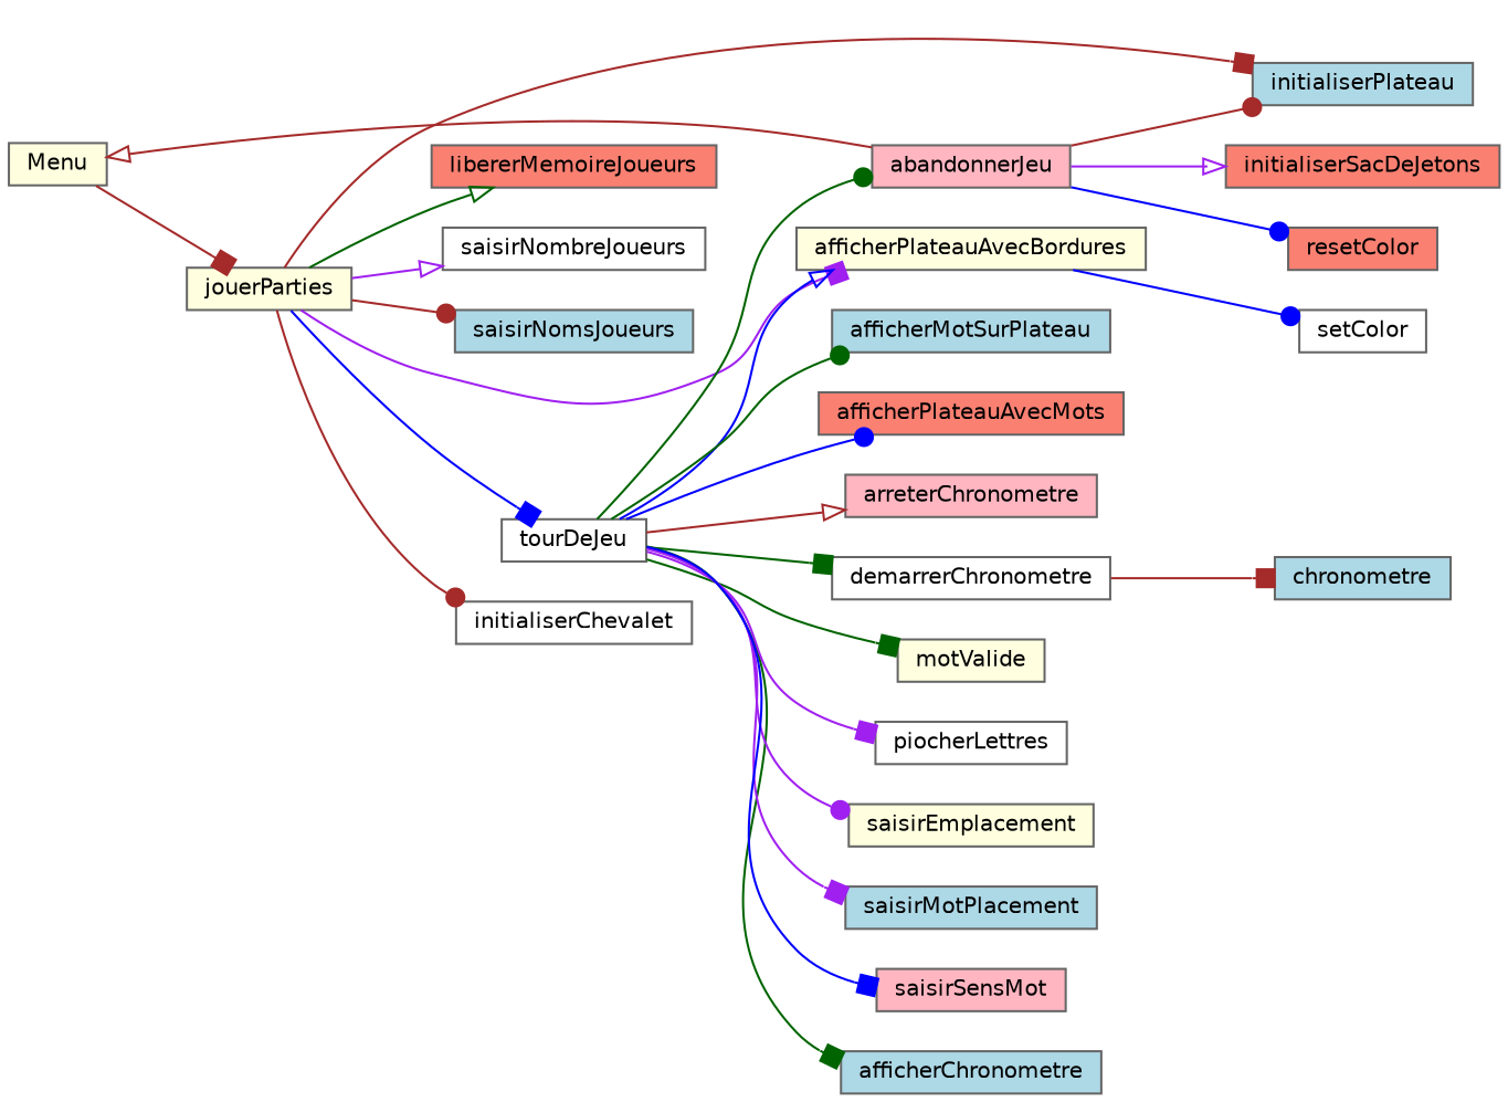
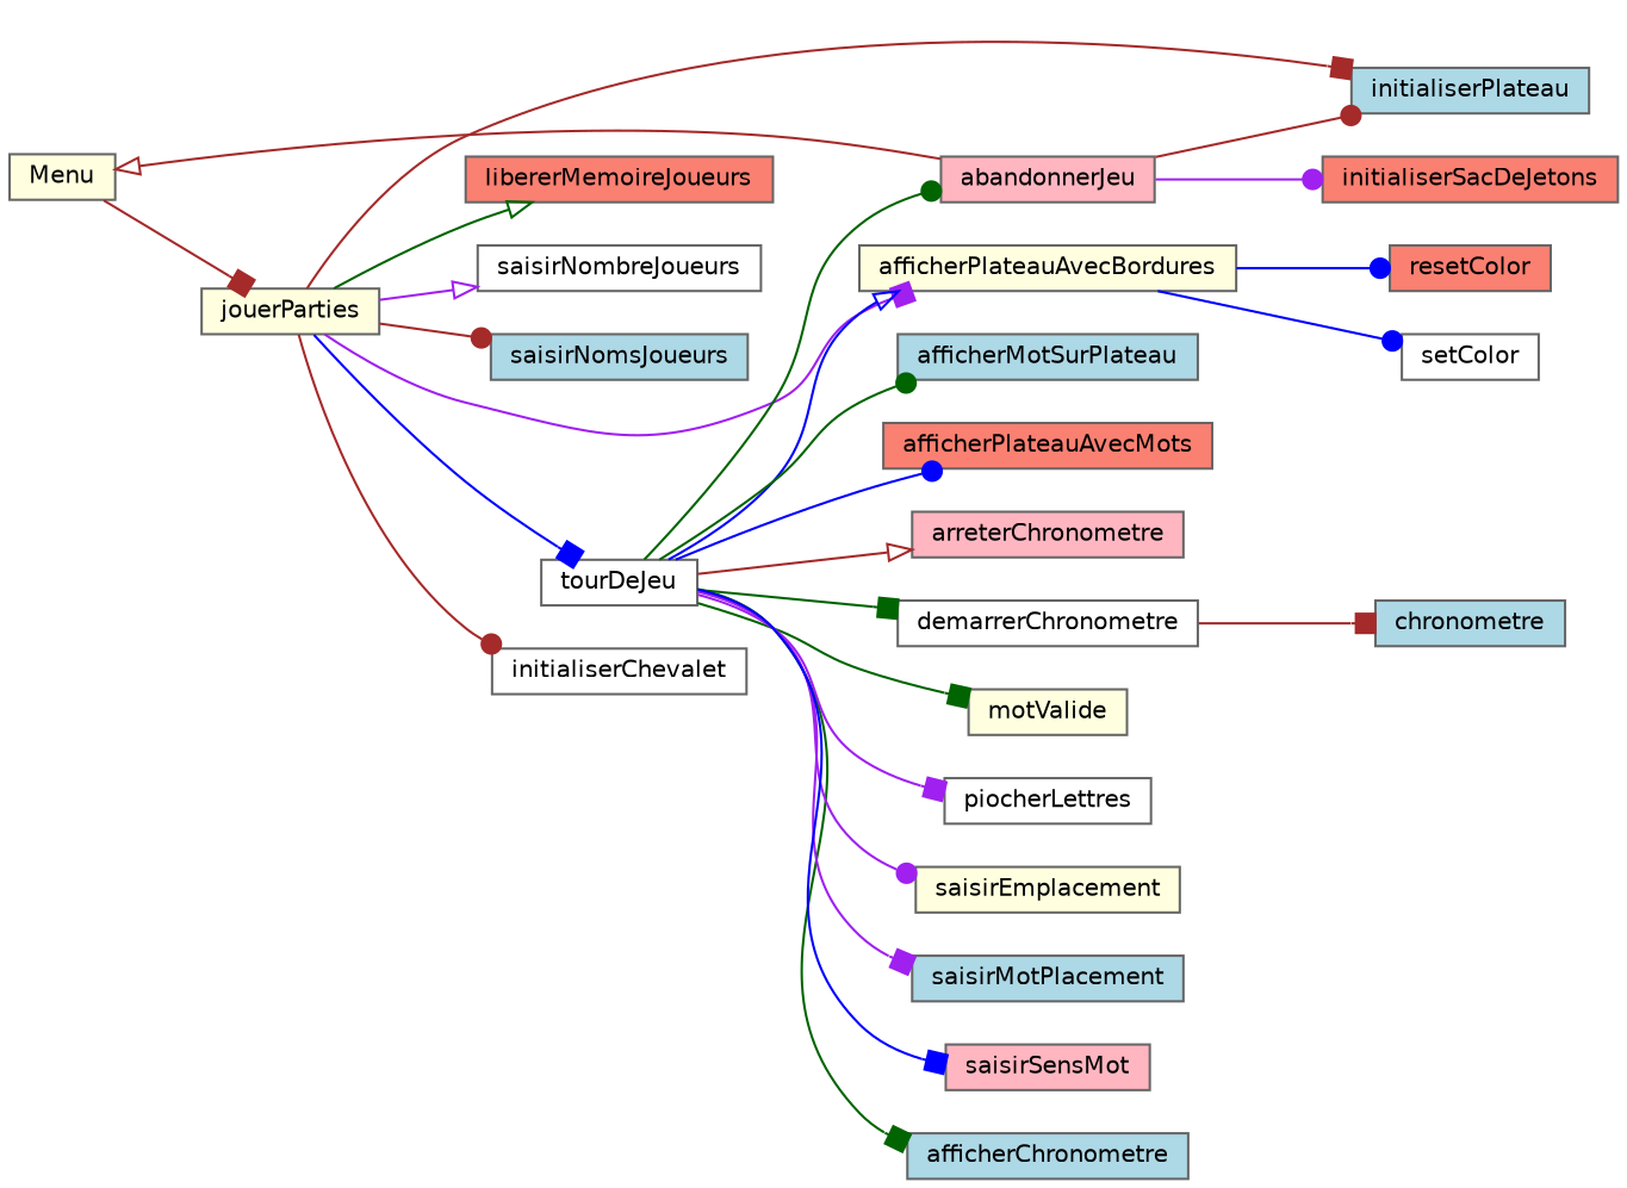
  digraph {
    rankdir=LR
    node [color=grey40 fillcolor=white fontname=Helvetica fontsize=10 shape=box style=filled]
    edge [arrowhead=box color=brown fontname=Helvetica fontsize=10 labelfontname=Helvetica labelfontsize=10 style=solid]
    n1 [color=gray40 fillcolor=lightyellow fontcolor=black height=0.2 label=Menu width=0.4]
    n2 [fillcolor=lightyellow height=0.2 label=jouerParties width=0.4]
    n3 [fillcolor=lightyellow height=0.2 label=afficherPlateauAvecBordures width=0.4]
    n4 [height=0.2 label=initialiserChevalet width=0.4]
    n5 [fillcolor=lightblue height=0.2 label=initialiserPlateau width=0.4]
    n6 [fillcolor=salmon height=0.2 label=libererMemoireJoueurs width=0.4]
    n7 [height=0.2 label=saisirNombreJoueurs width=0.4]
    n8 [fillcolor=lightblue height=0.2 label=saisirNomsJoueurs width=0.4]
    n9 [height=0.2 label=tourDeJeu width=0.4]
    n10 [fillcolor=salmon height=0.2 label=resetColor width=0.4]
    n11 [height=0.2 label=setColor width=0.4]
    n12 [fillcolor=lightpink height=0.2 label=abandonnerJeu width=0.4]
    n13 [fillcolor=lightblue height=0.2 label=afficherChronometre width=0.4]
    n14 [fillcolor=lightblue height=0.2 label=afficherMotSurPlateau width=0.4]
    n15 [fillcolor=salmon height=0.2 label=afficherPlateauAvecMots width=0.4]
    n16 [fillcolor=lightpink height=0.2 label=arreterChronometre width=0.4]
    n17 [height=0.2 label=demarrerChronometre width=0.4]
    n18 [fillcolor=lightyellow height=0.2 label=motValide width=0.4]
    n19 [height=0.2 label=piocherLettres width=0.4]
    n20 [fillcolor=lightyellow height=0.2 label=saisirEmplacement width=0.4]
    n21 [fillcolor=lightblue height=0.2 label=saisirMotPlacement width=0.4]
    n22 [fillcolor=lightpink height=0.2 label=saisirSensMot width=0.4]
    n23 [fillcolor=salmon height=0.2 label=initialiserSacDeJetons width=0.4]
    n24 [fillcolor=lightblue height=0.2 label=chronometre width=0.4]
    n1 -> n2
    n2 -> n3 [color=purple]
    n2 -> n4 [arrowhead=dot]
    n2 -> n5
    n2 -> n6 [arrowhead=onormal color=darkgreen]
    n2 -> n7 [arrowhead=onormal color=purple]
    n2 -> n8 [arrowhead=dot]
    n2 -> n9 [color=blue]
-   n12 -> n10 [arrowhead=dot color=blue]
+   n3 -> n10 [arrowhead=dot color=blue]
    n3 -> n11 [arrowhead=dot color=blue]
    n9 -> n3 [arrowhead=onormal color=blue]
    n9 -> n12 [arrowhead=dot color=darkgreen]
    n9 -> n13 [color=darkgreen]
    n9 -> n14 [arrowhead=dot color=darkgreen]
    n9 -> n15 [arrowhead=dot color=blue]
    n9 -> n16 [arrowhead=onormal]
    n9 -> n17 [color=darkgreen]
    n9 -> n18 [color=darkgreen]
    n9 -> n19 [color=purple]
    n9 -> n20 [arrowhead=dot color=purple]
    n9 -> n21 [color=purple]
    n9 -> n22 [color=blue]
    n12 -> n1 [arrowhead=onormal]
    n12 -> n5 [arrowhead=dot]
-   n12 -> n23 [arrowhead=onormal color=purple]
+   n12 -> n23 [arrowhead=dot color=purple]
    n17 -> n24
  }
